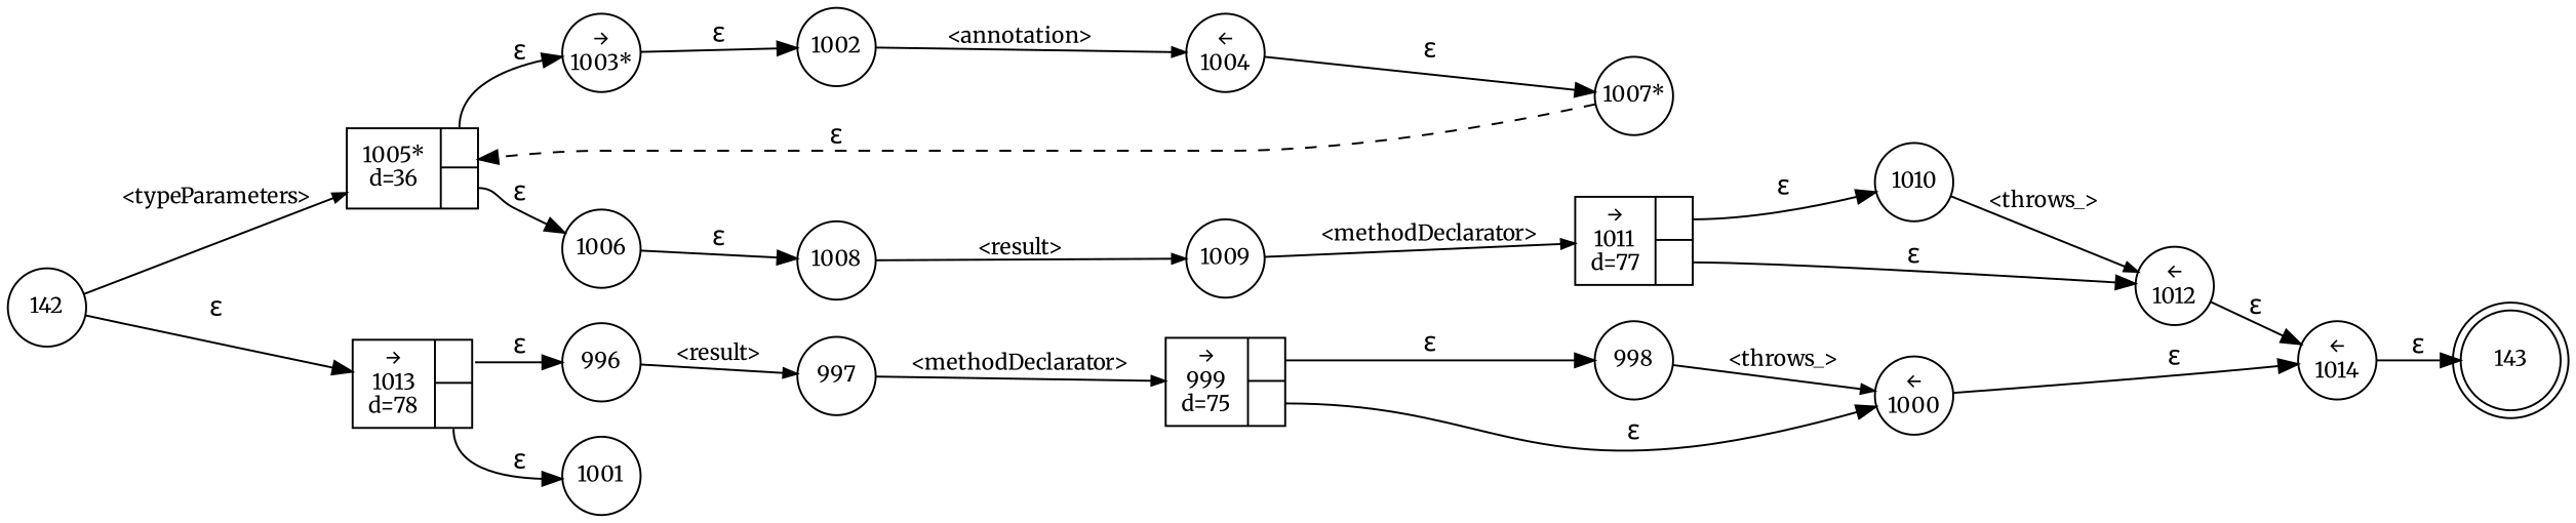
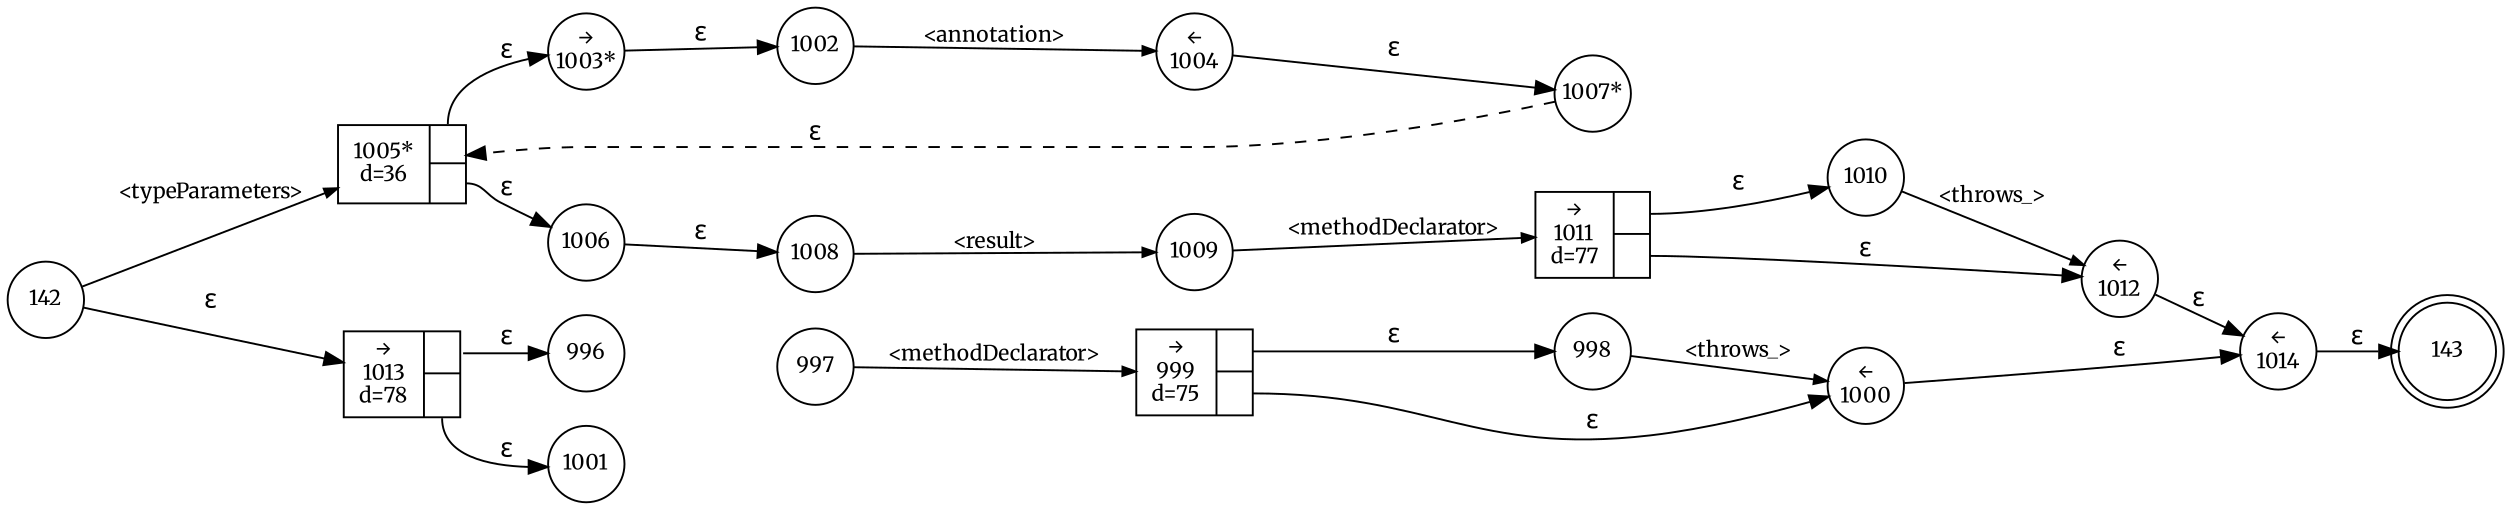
  digraph {
    fontname=Merriweather
    rankdir=LR
    node [fixedsize=true fontname=Merriweather fontsize=11 shape=circle peripheries=1]
    edge [fontname=Merriweather]
    n1 [label=143 shape=doublecircle width=.6 peripheries=""]
    n2 [label=996 width=.55]
    n3 [label=997 width=.55]
    n4 [fixedsize=false label="{&rarr;\n999\nd=75|{<p0>|<p1>}}" shape=record]
    n5 [label=998 width=.55]
    n6 [label="&larr;\n1000" width=.55]
    n7 [label="&larr;\n1014" width=.55]
    n8 [label=1001 width=.55]
    n9 [fixedsize=false label="{1005*\nd=36|{<p0>|<p1>}}" shape=record]
    n10 [label="&rarr;\n1003*" width=.55]
    n11 [label=1006 width=.55]
    n12 [label=1002 width=.55]
    n13 [label="&larr;\n1004" width=.55]
    n14 [label="1007*" width=.55]
    n15 [label=1008 width=.55]
    n16 [label=142 width=.55]
    n17 [fixedsize=false label="{&rarr;\n1013\nd=78|{<p0>|<p1>}}" shape=record]
    n18 [label=1009 width=.55]
    n19 [fixedsize=false label="{&rarr;\n1011\nd=77|{<p0>|<p1>}}" shape=record]
    n20 [label=1010 width=.55]
    n21 [label="&larr;\n1012" width=.55]
-   n2 -> n3 [arrowhead=normal arrowsize=.7 fontsize=11 label="<result>"]
    n3 -> n4 [arrowhead=normal arrowsize=.7 fontsize=11 label="<methodDeclarator>"]
    n4 -> n5 [label="&epsilon;" tailport=p0]
    n4 -> n6 [label="&epsilon;" tailport=p1]
    n5 -> n6 [arrowhead=normal arrowsize=.7 fontsize=11 label="<throws_>"]
    n6 -> n7 [label="&epsilon;"]
    n7 -> n1 [label="&epsilon;"]
    n9 -> n10 [label="&epsilon;" tailport=p0]
    n9 -> n11 [label="&epsilon;" tailport=p1]
    n10 -> n12 [label="&epsilon;"]
    n11 -> n15 [label="&epsilon;"]
    n12 -> n13 [arrowhead=normal arrowsize=.7 fontsize=11 label="<annotation>"]
    n13 -> n14 [label="&epsilon;"]
    n14 -> n9 [label="&epsilon;" style=dashed]
    n15 -> n18 [arrowhead=normal arrowsize=.7 fontsize=11 label="<result>"]
    n16 -> n9 [arrowhead=normal arrowsize=.7 fontsize=11 label="<typeParameters>"]
    n16 -> n17 [label="&epsilon;"]
    n17 -> n2 [label="&epsilon;" tailport=p0]
    n17 -> n8 [label="&epsilon;" tailport=p1]
    n18 -> n19 [arrowhead=normal arrowsize=.7 fontsize=11 label="<methodDeclarator>"]
    n19 -> n20 [label="&epsilon;" tailport=p0]
    n19 -> n21 [label="&epsilon;" tailport=p1]
    n20 -> n21 [arrowhead=normal arrowsize=.7 fontsize=11 label="<throws_>"]
    n21 -> n7 [label="&epsilon;"]
  }
